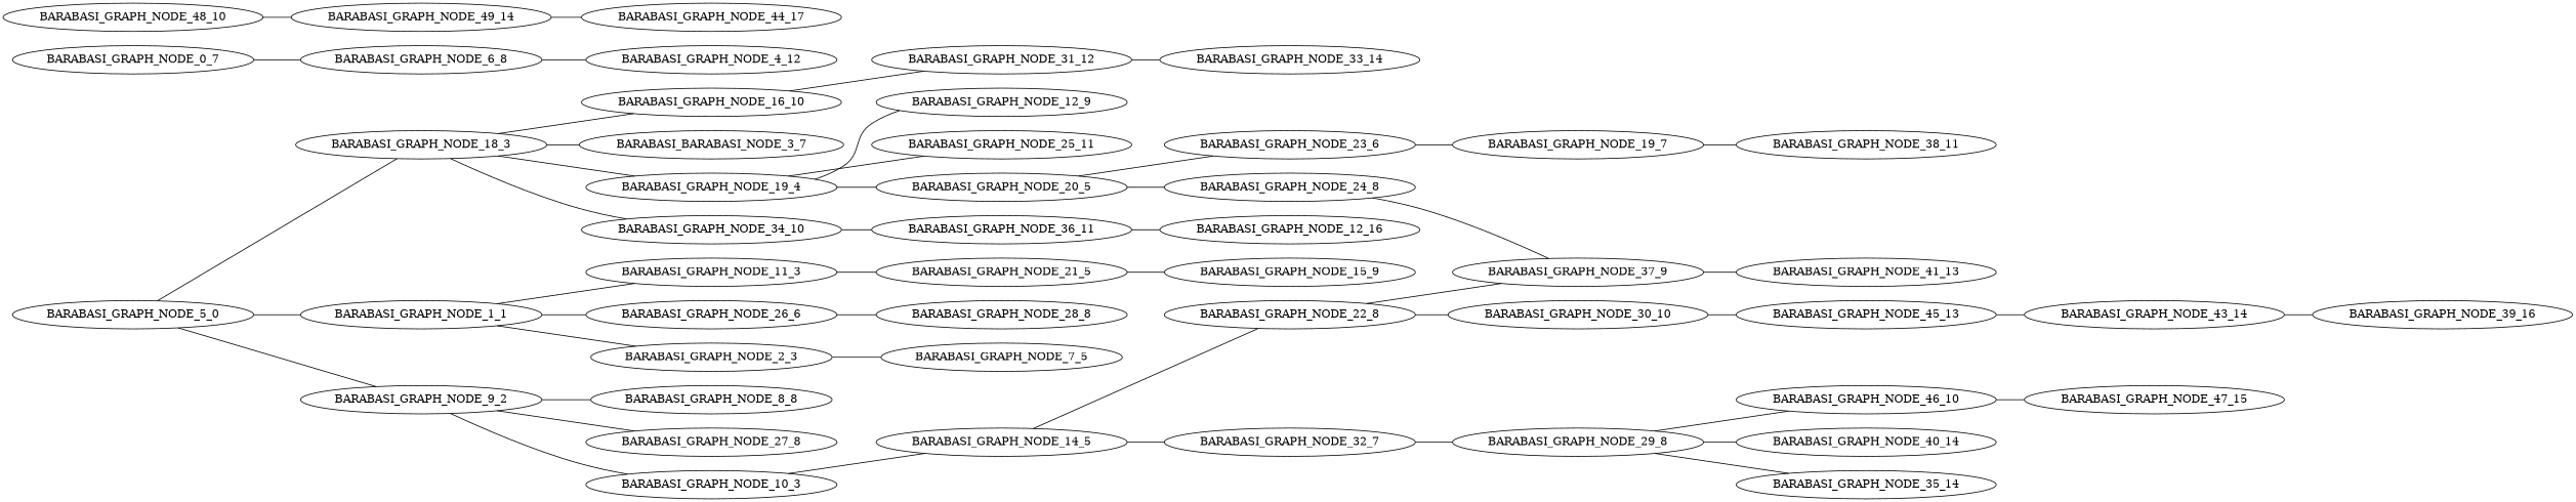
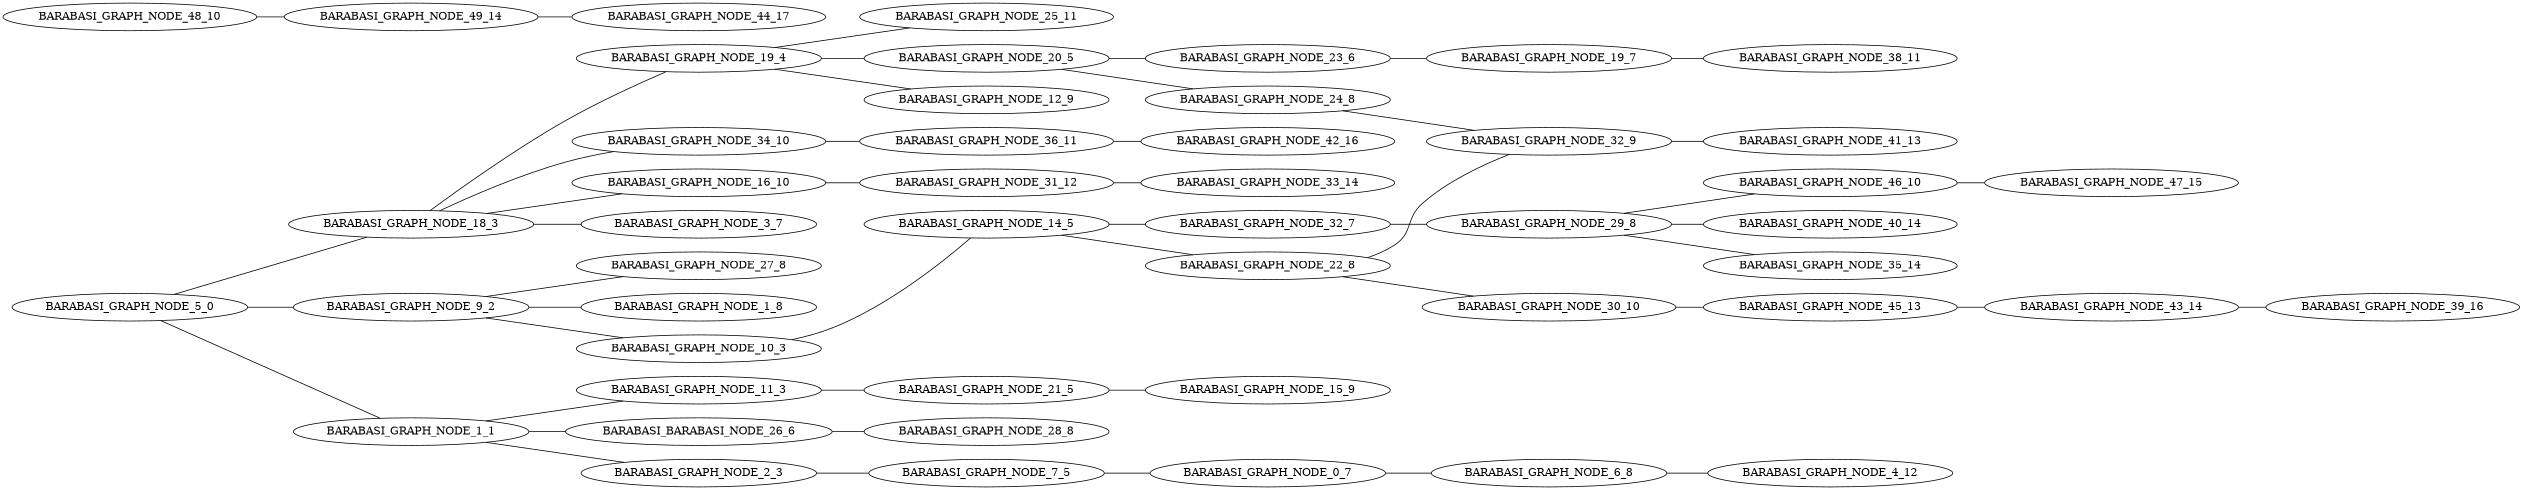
  graph {
    rankdir=LR
    edge [weight=11]
    BARABASI_GRAPH_NODE_5_0
    BARABASI_GRAPH_NODE_18_3
    BARABASI_GRAPH_NODE_1_1
    BARABASI_GRAPH_NODE_9_2
    BARABASI_GRAPH_NODE_16_10
-   BARABASI_GRAPH_NODE_3_7 [label=BARABASI_BARABASI_NODE_3_7]
+   BARABASI_GRAPH_NODE_3_7
    BARABASI_GRAPH_NODE_19_4
    BARABASI_GRAPH_NODE_34_10
    BARABASI_GRAPH_NODE_11_3
-   BARABASI_GRAPH_NODE_26_6
+   BARABASI_GRAPH_NODE_26_6 [label=BARABASI_BARABASI_NODE_26_6]
    BARABASI_GRAPH_NODE_2_3
-   BARABASI_GRAPH_NODE_8_8
+   BARABASI_GRAPH_NODE_8_8 [label=BARABASI_GRAPH_NODE_1_8]
    BARABASI_GRAPH_NODE_27_8
    BARABASI_GRAPH_NODE_10_3
    BARABASI_GRAPH_NODE_31_12
    BARABASI_GRAPH_NODE_12_9
    BARABASI_GRAPH_NODE_25_11
    BARABASI_GRAPH_NODE_20_5
    BARABASI_GRAPH_NODE_36_11
    BARABASI_GRAPH_NODE_21_5
    BARABASI_GRAPH_NODE_28_8
    BARABASI_GRAPH_NODE_7_5
    BARABASI_GRAPH_NODE_14_5
    BARABASI_GRAPH_NODE_15_9
    BARABASI_GRAPH_NODE_0_7
    BARABASI_GRAPH_NODE_22_8
    BARABASI_GRAPH_NODE_32_7
    BARABASI_GRAPH_NODE_30_10
-   BARABASI_GRAPH_NODE_37_9
+   BARABASI_GRAPH_NODE_37_9 [label=BARABASI_GRAPH_NODE_32_9]
    BARABASI_GRAPH_NODE_29_8
    BARABASI_GRAPH_NODE_33_14
    BARABASI_GRAPH_NODE_23_6
    BARABASI_GRAPH_NODE_24_8
-   BARABASI_GRAPH_NODE_42_16 [label=BARABASI_GRAPH_NODE_12_16]
+   BARABASI_GRAPH_NODE_42_16
    BARABASI_GRAPH_NODE_6_8
    n36 [label=BARABASI_GRAPH_NODE_19_7]
    BARABASI_GRAPH_NODE_48_10
    BARABASI_GRAPH_NODE_49_14
    BARABASI_GRAPH_NODE_45_13
    BARABASI_GRAPH_NODE_46_10
    BARABASI_GRAPH_NODE_40_14
    BARABASI_GRAPH_NODE_35_14
    BARABASI_GRAPH_NODE_38_11
    BARABASI_GRAPH_NODE_41_13
    BARABASI_GRAPH_NODE_4_12
    BARABASI_GRAPH_NODE_47_15
    BARABASI_GRAPH_NODE_44_17
    BARABASI_GRAPH_NODE_43_14
    BARABASI_GRAPH_NODE_39_16
    BARABASI_GRAPH_NODE_5_0 -- BARABASI_GRAPH_NODE_18_3 [weight=13]
    BARABASI_GRAPH_NODE_5_0 -- BARABASI_GRAPH_NODE_1_1 [weight=16]
    BARABASI_GRAPH_NODE_5_0 -- BARABASI_GRAPH_NODE_9_2
    BARABASI_GRAPH_NODE_18_3 -- BARABASI_GRAPH_NODE_16_10
    BARABASI_GRAPH_NODE_18_3 -- BARABASI_GRAPH_NODE_3_7 [weight=12]
    BARABASI_GRAPH_NODE_18_3 -- BARABASI_GRAPH_NODE_19_4 [weight=2]
    BARABASI_GRAPH_NODE_18_3 -- BARABASI_GRAPH_NODE_34_10 [weight=2]
    BARABASI_GRAPH_NODE_1_1 -- BARABASI_GRAPH_NODE_11_3 [weight=3]
    BARABASI_GRAPH_NODE_1_1 -- BARABASI_GRAPH_NODE_26_6 [weight=19]
    BARABASI_GRAPH_NODE_1_1 -- BARABASI_GRAPH_NODE_2_3 [weight=12]
    BARABASI_GRAPH_NODE_9_2 -- BARABASI_GRAPH_NODE_8_8 [weight=13]
    BARABASI_GRAPH_NODE_9_2 -- BARABASI_GRAPH_NODE_27_8
    BARABASI_GRAPH_NODE_9_2 -- BARABASI_GRAPH_NODE_10_3 [weight=2]
    BARABASI_GRAPH_NODE_16_10 -- BARABASI_GRAPH_NODE_31_12 [weight=8]
    BARABASI_GRAPH_NODE_19_4 -- BARABASI_GRAPH_NODE_12_9 [weight=5]
    BARABASI_GRAPH_NODE_19_4 -- BARABASI_GRAPH_NODE_25_11
    BARABASI_GRAPH_NODE_19_4 -- BARABASI_GRAPH_NODE_20_5 [weight=15]
    BARABASI_GRAPH_NODE_34_10 -- BARABASI_GRAPH_NODE_36_11 [weight=10]
    BARABASI_GRAPH_NODE_11_3 -- BARABASI_GRAPH_NODE_21_5 [weight=1]
    BARABASI_GRAPH_NODE_26_6 -- BARABASI_GRAPH_NODE_28_8 [weight=13]
    BARABASI_GRAPH_NODE_2_3 -- BARABASI_GRAPH_NODE_7_5 [weight=9]
    BARABASI_GRAPH_NODE_10_3 -- BARABASI_GRAPH_NODE_14_5 [weight=2]
    BARABASI_GRAPH_NODE_31_12 -- BARABASI_GRAPH_NODE_33_14 [weight=18]
    BARABASI_GRAPH_NODE_20_5 -- BARABASI_GRAPH_NODE_23_6 [weight=1]
    BARABASI_GRAPH_NODE_20_5 -- BARABASI_GRAPH_NODE_24_8 [weight=4]
    BARABASI_GRAPH_NODE_36_11 -- BARABASI_GRAPH_NODE_42_16 [weight=4]
    BARABASI_GRAPH_NODE_21_5 -- BARABASI_GRAPH_NODE_15_9 [weight=3]
+   BARABASI_GRAPH_NODE_7_5 -- BARABASI_GRAPH_NODE_0_7
    BARABASI_GRAPH_NODE_14_5 -- BARABASI_GRAPH_NODE_22_8 [weight=2]
    BARABASI_GRAPH_NODE_14_5 -- BARABASI_GRAPH_NODE_32_7 [weight=6]
    BARABASI_GRAPH_NODE_0_7 -- BARABASI_GRAPH_NODE_6_8 [weight=17]
    BARABASI_GRAPH_NODE_22_8 -- BARABASI_GRAPH_NODE_30_10
    BARABASI_GRAPH_NODE_22_8 -- BARABASI_GRAPH_NODE_37_9 [weight=17]
    BARABASI_GRAPH_NODE_32_7 -- BARABASI_GRAPH_NODE_29_8 [weight=15]
    BARABASI_GRAPH_NODE_30_10 -- BARABASI_GRAPH_NODE_45_13 [weight=19]
    BARABASI_GRAPH_NODE_37_9 -- BARABASI_GRAPH_NODE_41_13 [weight=16]
    BARABASI_GRAPH_NODE_29_8 -- BARABASI_GRAPH_NODE_46_10 [weight=6]
    BARABASI_GRAPH_NODE_29_8 -- BARABASI_GRAPH_NODE_40_14 [weight=14]
    BARABASI_GRAPH_NODE_29_8 -- BARABASI_GRAPH_NODE_35_14 [weight=3]
    BARABASI_GRAPH_NODE_23_6 -- n36 [weight=1]
    BARABASI_GRAPH_NODE_24_8 -- BARABASI_GRAPH_NODE_37_9
    BARABASI_GRAPH_NODE_6_8 -- BARABASI_GRAPH_NODE_4_12 [weight=10]
    n36 -- BARABASI_GRAPH_NODE_38_11 [weight=5]
    BARABASI_GRAPH_NODE_48_10 -- BARABASI_GRAPH_NODE_49_14 [weight=6]
    BARABASI_GRAPH_NODE_49_14 -- BARABASI_GRAPH_NODE_44_17
    BARABASI_GRAPH_NODE_45_13 -- BARABASI_GRAPH_NODE_43_14 [weight=6]
    BARABASI_GRAPH_NODE_46_10 -- BARABASI_GRAPH_NODE_47_15 [weight=2]
    BARABASI_GRAPH_NODE_43_14 -- BARABASI_GRAPH_NODE_39_16 [weight=19]
  }
